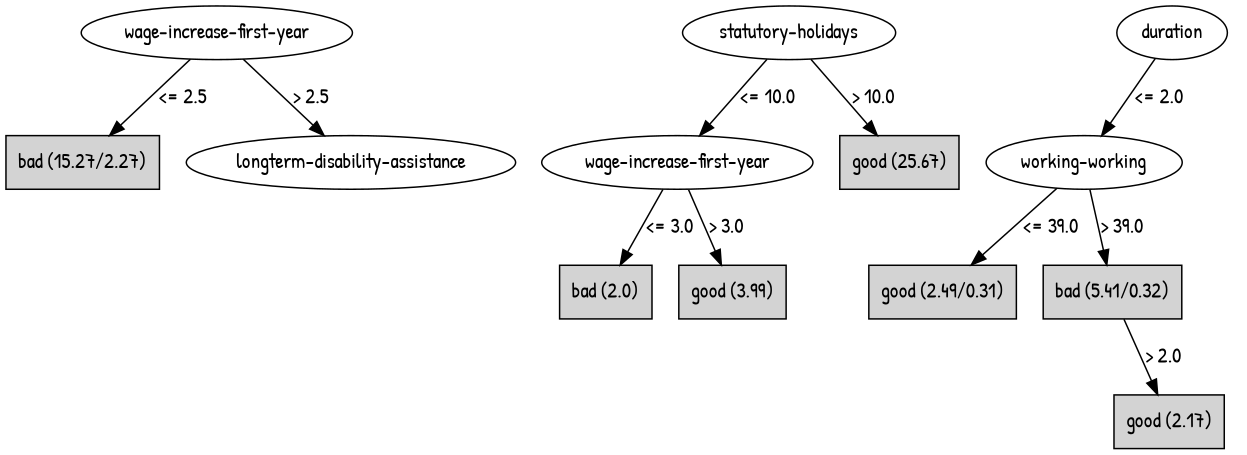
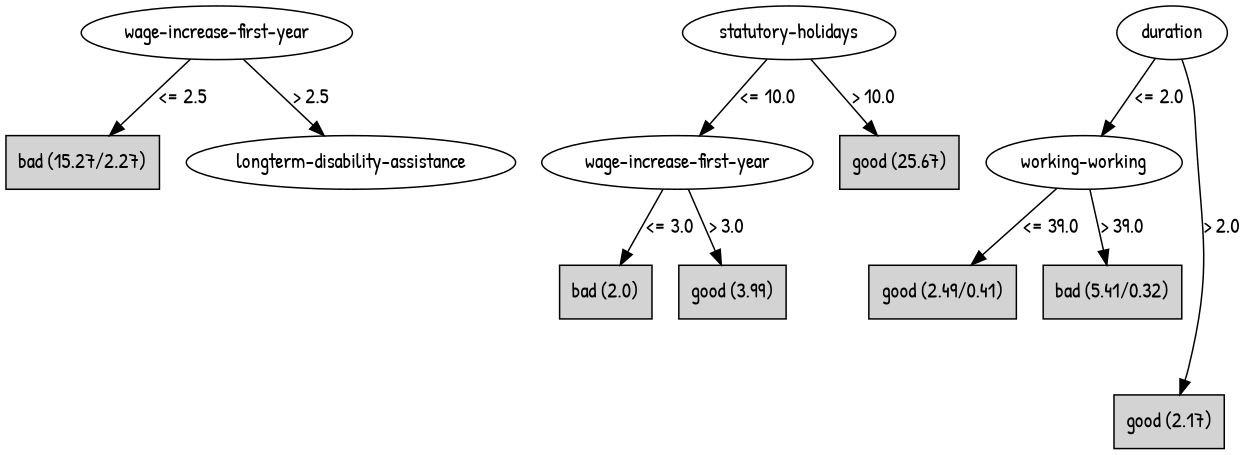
  digraph {
    fontname="Patrick Hand"
    node [fontname="Patrick Hand" shape=box style=filled]
    edge [fontname="Patrick Hand"]
    n1 [label="wage-increase-first-year" shape="" style=""]
    n2 [label="bad (15.27/2.27)"]
    n3 [label="longterm-disability-assistance" shape="" style=""]
    n4 [label="statutory-holidays" shape="" style=""]
    n5 [label="wage-increase-first-year" shape="" style=""]
    n6 [label="good (25.67)"]
    n7 [label=duration shape="" style=""]
    n8 [label="working-working" shape="" style=""]
    n9 [label="good (2.17)"]
    n10 [label="bad (2.0)"]
    n11 [label="good (3.99)"]
-   n12 [label="good (2.49/0.31)"]
+   n12 [label="good (2.49/0.41)"]
    n13 [label="bad (5.41/0.32)"]
    n1 -> n2 [label="<= 2.5"]
    n1 -> n3 [label="> 2.5"]
    n4 -> n5 [label="<= 10.0"]
    n4 -> n6 [label="> 10.0"]
    n5 -> n10 [label="<= 3.0"]
    n5 -> n11 [label="> 3.0"]
    n7 -> n8 [label="<= 2.0"]
-   n13 -> n9 [label="> 2.0"]
+   n7 -> n9 [label="> 2.0"]
    n8 -> n12 [label="<= 39.0"]
    n8 -> n13 [label="> 39.0"]
  }
